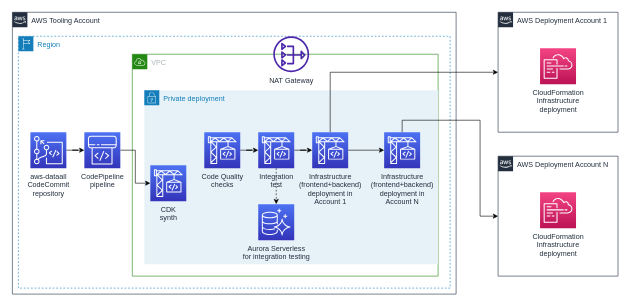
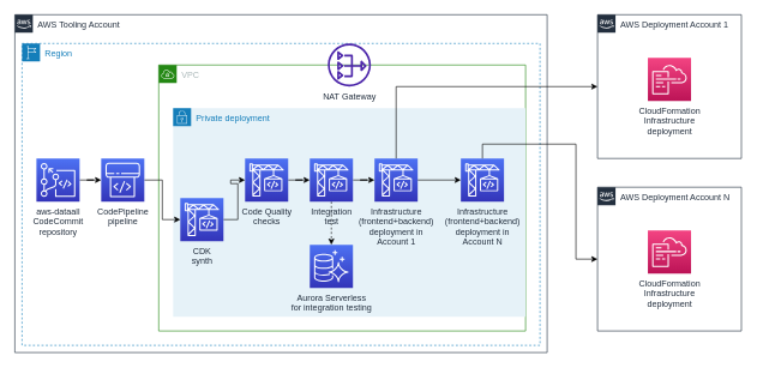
  <mxCell id="0" />
  <mxCell id="1" parent="0" />
  <mxCell id="2" value="AWS Tooling Account" style="points=[[0,0],[0.25,0],[0.5,0],[0.75,0],[1,0],[1,0.25],[1,0.5],[1,0.75],[1,1],[0.75,1],[0.5,1],[0.25,1],[0,1],[0,0.75],[0,0.5],[0,0.25]];outlineConnect=0;gradientColor=none;html=1;whiteSpace=wrap;fontSize=12;fontStyle=0;container=1;pointerEvents=0;collapsible=0;recursiveResize=0;shape=mxgraph.aws4.group;grIcon=mxgraph.aws4.group_aws_cloud_alt;strokeColor=#232F3E;fillColor=none;verticalAlign=top;align=left;spacingLeft=30;fontColor=#232F3E;dashed=0;" parent="1" vertex="1"><mxGeometry x="20" y="20" width="740" height="470" as="geometry" /></mxCell>
  <mxCell id="3" value="Region" style="points=[[0,0],[0.25,0],[0.5,0],[0.75,0],[1,0],[1,0.25],[1,0.5],[1,0.75],[1,1],[0.75,1],[0.5,1],[0.25,1],[0,1],[0,0.75],[0,0.5],[0,0.25]];outlineConnect=0;gradientColor=none;html=1;whiteSpace=wrap;fontSize=12;fontStyle=0;container=1;pointerEvents=0;collapsible=0;recursiveResize=0;shape=mxgraph.aws4.group;grIcon=mxgraph.aws4.group_region;strokeColor=#147EBA;fillColor=none;verticalAlign=top;align=left;spacingLeft=30;fontColor=#147EBA;dashed=1;" parent="2" vertex="1"><mxGeometry x="10" y="40" width="720" height="420" as="geometry" /></mxCell>
  <mxCell id="4" value="VPC" style="points=[[0,0],[0.25,0],[0.5,0],[0.75,0],[1,0],[1,0.25],[1,0.5],[1,0.75],[1,1],[0.75,1],[0.5,1],[0.25,1],[0,1],[0,0.75],[0,0.5],[0,0.25]];outlineConnect=0;gradientColor=none;html=1;whiteSpace=wrap;fontSize=12;fontStyle=0;container=1;pointerEvents=0;collapsible=0;recursiveResize=0;shape=mxgraph.aws4.group;grIcon=mxgraph.aws4.group_vpc;strokeColor=#248814;fillColor=none;verticalAlign=top;align=left;spacingLeft=30;fontColor=#AAB7B8;dashed=0;" parent="3" vertex="1"><mxGeometry x="190" y="30" width="510" height="370" as="geometry" /></mxCell>
  <mxCell id="5" value="Private deployment" style="points=[[0,0],[0.25,0],[0.5,0],[0.75,0],[1,0],[1,0.25],[1,0.5],[1,0.75],[1,1],[0.75,1],[0.5,1],[0.25,1],[0,1],[0,0.75],[0,0.5],[0,0.25]];outlineConnect=0;gradientColor=none;html=1;whiteSpace=wrap;fontSize=12;fontStyle=0;container=1;pointerEvents=0;collapsible=0;recursiveResize=0;shape=mxgraph.aws4.group;grIcon=mxgraph.aws4.group_security_group;grStroke=0;strokeColor=#147EBA;fillColor=#E6F2F8;verticalAlign=top;align=left;spacingLeft=30;fontColor=#147EBA;dashed=0;" parent="4" vertex="1"><mxGeometry x="20" y="60" width="490" height="290" as="geometry" /></mxCell>
+ <mxCell id="6" style="edgeStyle=orthogonalEdgeStyle;rounded=0;orthogonalLoop=1;jettySize=auto;html=1;entryX=0;entryY=0.5;entryDx=0;entryDy=0;entryPerimeter=0;" edge="1" parent="5" source="7" target="14"><mxGeometry relative="1" as="geometry" /></mxCell>
  <mxCell id="7" value="CDK&lt;br&gt;synth" style="sketch=0;points=[[0,0,0],[0.25,0,0],[0.5,0,0],[0.75,0,0],[1,0,0],[0,1,0],[0.25,1,0],[0.5,1,0],[0.75,1,0],[1,1,0],[0,0.25,0],[0,0.5,0],[0,0.75,0],[1,0.25,0],[1,0.5,0],[1,0.75,0]];outlineConnect=0;fontColor=#232F3E;gradientColor=#4D72F3;gradientDirection=north;fillColor=#3334B9;strokeColor=#ffffff;dashed=0;verticalLabelPosition=bottom;verticalAlign=top;align=center;html=1;fontSize=12;fontStyle=0;aspect=fixed;shape=mxgraph.aws4.resourceIcon;resIcon=mxgraph.aws4.codebuild;" parent="5" vertex="1"><mxGeometry x="10" y="125" width="60" height="60" as="geometry" /></mxCell>
  <mxCell id="8" style="edgeStyle=orthogonalEdgeStyle;rounded=0;orthogonalLoop=1;jettySize=auto;html=1;" edge="1" parent="5" source="9" target="15"><mxGeometry relative="1" as="geometry" /></mxCell>
  <mxCell id="9" value="Infrastructure &lt;br&gt;(frontend+backend)&lt;br&gt;deployment in &lt;br&gt;Account 1" style="sketch=0;points=[[0,0,0],[0.25,0,0],[0.5,0,0],[0.75,0,0],[1,0,0],[0,1,0],[0.25,1,0],[0.5,1,0],[0.75,1,0],[1,1,0],[0,0.25,0],[0,0.5,0],[0,0.75,0],[1,0.25,0],[1,0.5,0],[1,0.75,0]];outlineConnect=0;fontColor=#232F3E;gradientColor=#4D72F3;gradientDirection=north;fillColor=#3334B9;strokeColor=#ffffff;dashed=0;verticalLabelPosition=bottom;verticalAlign=top;align=center;html=1;fontSize=12;fontStyle=0;aspect=fixed;shape=mxgraph.aws4.resourceIcon;resIcon=mxgraph.aws4.codebuild;" vertex="1" parent="5"><mxGeometry x="280" y="70" width="60" height="60" as="geometry" /></mxCell>
  <mxCell id="10" style="edgeStyle=orthogonalEdgeStyle;rounded=0;orthogonalLoop=1;jettySize=auto;html=1;entryX=0;entryY=0.5;entryDx=0;entryDy=0;entryPerimeter=0;" edge="1" parent="5" source="12" target="9"><mxGeometry relative="1" as="geometry" /></mxCell>
  <mxCell id="11" value="" style="edgeStyle=orthogonalEdgeStyle;rounded=0;orthogonalLoop=1;jettySize=auto;html=1;dashed=1;" edge="1" parent="5" source="12" target="16"><mxGeometry relative="1" as="geometry" /></mxCell>
  <mxCell id="12" value="&lt;div&gt;Integration&lt;/div&gt;&lt;div&gt;test&lt;br&gt;&lt;/div&gt;" style="sketch=0;points=[[0,0,0],[0.25,0,0],[0.5,0,0],[0.75,0,0],[1,0,0],[0,1,0],[0.25,1,0],[0.5,1,0],[0.75,1,0],[1,1,0],[0,0.25,0],[0,0.5,0],[0,0.75,0],[1,0.25,0],[1,0.5,0],[1,0.75,0]];outlineConnect=0;fontColor=#232F3E;gradientColor=#4D72F3;gradientDirection=north;fillColor=#3334B9;strokeColor=#ffffff;dashed=0;verticalLabelPosition=bottom;verticalAlign=top;align=center;html=1;fontSize=12;fontStyle=0;aspect=fixed;shape=mxgraph.aws4.resourceIcon;resIcon=mxgraph.aws4.codebuild;" vertex="1" parent="5"><mxGeometry x="190" y="70" width="60" height="60" as="geometry" /></mxCell>
  <mxCell id="13" style="edgeStyle=orthogonalEdgeStyle;rounded=0;orthogonalLoop=1;jettySize=auto;html=1;entryX=0;entryY=0.5;entryDx=0;entryDy=0;entryPerimeter=0;" edge="1" parent="5" source="14" target="12"><mxGeometry relative="1" as="geometry" /></mxCell>
  <mxCell id="14" value="&lt;div&gt;Code Quality&lt;/div&gt;&lt;div&gt;checks&lt;br&gt;&lt;/div&gt;" style="sketch=0;points=[[0,0,0],[0.25,0,0],[0.5,0,0],[0.75,0,0],[1,0,0],[0,1,0],[0.25,1,0],[0.5,1,0],[0.75,1,0],[1,1,0],[0,0.25,0],[0,0.5,0],[0,0.75,0],[1,0.25,0],[1,0.5,0],[1,0.75,0]];outlineConnect=0;fontColor=#232F3E;gradientColor=#4D72F3;gradientDirection=north;fillColor=#3334B9;strokeColor=#ffffff;dashed=0;verticalLabelPosition=bottom;verticalAlign=top;align=center;html=1;fontSize=12;fontStyle=0;aspect=fixed;shape=mxgraph.aws4.resourceIcon;resIcon=mxgraph.aws4.codebuild;" vertex="1" parent="5"><mxGeometry x="100" y="70" width="60" height="60" as="geometry" /></mxCell>
  <mxCell id="15" value="Infrastructure &lt;br&gt;(frontend+backend)&lt;br&gt;deployment in &lt;br&gt;Account N" style="sketch=0;points=[[0,0,0],[0.25,0,0],[0.5,0,0],[0.75,0,0],[1,0,0],[0,1,0],[0.25,1,0],[0.5,1,0],[0.75,1,0],[1,1,0],[0,0.25,0],[0,0.5,0],[0,0.75,0],[1,0.25,0],[1,0.5,0],[1,0.75,0]];outlineConnect=0;fontColor=#232F3E;gradientColor=#4D72F3;gradientDirection=north;fillColor=#3334B9;strokeColor=#ffffff;dashed=0;verticalLabelPosition=bottom;verticalAlign=top;align=center;html=1;fontSize=12;fontStyle=0;aspect=fixed;shape=mxgraph.aws4.resourceIcon;resIcon=mxgraph.aws4.codebuild;" vertex="1" parent="5"><mxGeometry x="400" y="70" width="60" height="60" as="geometry" /></mxCell>
  <mxCell id="16" value="Aurora Serverless&lt;br&gt;for integration testing" style="sketch=0;points=[[0,0,0],[0.25,0,0],[0.5,0,0],[0.75,0,0],[1,0,0],[0,1,0],[0.25,1,0],[0.5,1,0],[0.75,1,0],[1,1,0],[0,0.25,0],[0,0.5,0],[0,0.75,0],[1,0.25,0],[1,0.5,0],[1,0.75,0]];outlineConnect=0;fontColor=#232F3E;gradientColor=#4D72F3;gradientDirection=north;fillColor=#3334B9;strokeColor=#ffffff;dashed=0;verticalLabelPosition=bottom;verticalAlign=top;align=center;html=1;fontSize=12;fontStyle=0;aspect=fixed;shape=mxgraph.aws4.resourceIcon;resIcon=mxgraph.aws4.aurora;" vertex="1" parent="5"><mxGeometry x="190" y="190" width="60" height="60" as="geometry" /></mxCell>
  <mxCell id="17" value="NAT Gateway" style="sketch=0;outlineConnect=0;fontColor=#232F3E;gradientColor=none;fillColor=#4D27AA;strokeColor=none;dashed=0;verticalLabelPosition=bottom;verticalAlign=top;align=center;html=1;fontSize=12;fontStyle=0;aspect=fixed;pointerEvents=1;shape=mxgraph.aws4.nat_gateway;" vertex="1" parent="4"><mxGeometry x="235" y="-30" width="60" height="60" as="geometry" /></mxCell>
  <mxCell id="18" style="edgeStyle=orthogonalEdgeStyle;rounded=0;orthogonalLoop=1;jettySize=auto;html=1;entryX=0;entryY=0.5;entryDx=0;entryDy=0;entryPerimeter=0;" edge="1" parent="3" source="19" target="21"><mxGeometry relative="1" as="geometry" /></mxCell>
  <mxCell id="19" value="aws-dataall&lt;br&gt;CodeCommit &lt;br&gt;repository" style="sketch=0;points=[[0,0,0],[0.25,0,0],[0.5,0,0],[0.75,0,0],[1,0,0],[0,1,0],[0.25,1,0],[0.5,1,0],[0.75,1,0],[1,1,0],[0,0.25,0],[0,0.5,0],[0,0.75,0],[1,0.25,0],[1,0.5,0],[1,0.75,0]];outlineConnect=0;fontColor=#232F3E;gradientColor=#4D72F3;gradientDirection=north;fillColor=#3334B9;strokeColor=#ffffff;dashed=0;verticalLabelPosition=bottom;verticalAlign=top;align=center;html=1;fontSize=12;fontStyle=0;aspect=fixed;shape=mxgraph.aws4.resourceIcon;resIcon=mxgraph.aws4.codecommit;" parent="3" vertex="1"><mxGeometry x="20" y="160" width="60" height="60" as="geometry" /></mxCell>
  <mxCell id="20" style="edgeStyle=orthogonalEdgeStyle;rounded=0;orthogonalLoop=1;jettySize=auto;html=1;" edge="1" parent="3" source="21" target="7"><mxGeometry relative="1" as="geometry" /></mxCell>
  <mxCell id="21" value="CodePipeline &lt;br&gt;pipeline" style="sketch=0;points=[[0,0,0],[0.25,0,0],[0.5,0,0],[0.75,0,0],[1,0,0],[0,1,0],[0.25,1,0],[0.5,1,0],[0.75,1,0],[1,1,0],[0,0.25,0],[0,0.5,0],[0,0.75,0],[1,0.25,0],[1,0.5,0],[1,0.75,0]];outlineConnect=0;fontColor=#232F3E;gradientColor=#4D72F3;gradientDirection=north;fillColor=#3334B9;strokeColor=#ffffff;dashed=0;verticalLabelPosition=bottom;verticalAlign=top;align=center;html=1;fontSize=12;fontStyle=0;aspect=fixed;shape=mxgraph.aws4.resourceIcon;resIcon=mxgraph.aws4.codepipeline;" parent="3" vertex="1"><mxGeometry x="110" y="160" width="60" height="60" as="geometry" /></mxCell>
  <mxCell id="22" value="AWS Deployment Account 1" style="points=[[0,0],[0.25,0],[0.5,0],[0.75,0],[1,0],[1,0.25],[1,0.5],[1,0.75],[1,1],[0.75,1],[0.5,1],[0.25,1],[0,1],[0,0.75],[0,0.5],[0,0.25]];outlineConnect=0;gradientColor=none;html=1;whiteSpace=wrap;fontSize=12;fontStyle=0;container=1;pointerEvents=0;collapsible=0;recursiveResize=0;shape=mxgraph.aws4.group;grIcon=mxgraph.aws4.group_aws_cloud_alt;strokeColor=#232F3E;fillColor=none;verticalAlign=top;align=left;spacingLeft=30;fontColor=#232F3E;dashed=0;" parent="1" vertex="1"><mxGeometry x="830" y="20" width="200" height="200" as="geometry" /></mxCell>
  <mxCell id="23" value="CloudFormation &lt;br&gt;&lt;div&gt;Infrastructure &lt;br&gt;&lt;/div&gt;&lt;div&gt;deployment&lt;/div&gt;" style="sketch=0;points=[[0,0,0],[0.25,0,0],[0.5,0,0],[0.75,0,0],[1,0,0],[0,1,0],[0.25,1,0],[0.5,1,0],[0.75,1,0],[1,1,0],[0,0.25,0],[0,0.5,0],[0,0.75,0],[1,0.25,0],[1,0.5,0],[1,0.75,0]];points=[[0,0,0],[0.25,0,0],[0.5,0,0],[0.75,0,0],[1,0,0],[0,1,0],[0.25,1,0],[0.5,1,0],[0.75,1,0],[1,1,0],[0,0.25,0],[0,0.5,0],[0,0.75,0],[1,0.25,0],[1,0.5,0],[1,0.75,0]];outlineConnect=0;fontColor=#232F3E;gradientColor=#F34482;gradientDirection=north;fillColor=#BC1356;strokeColor=#ffffff;dashed=0;verticalLabelPosition=bottom;verticalAlign=top;align=center;html=1;fontSize=12;fontStyle=0;aspect=fixed;shape=mxgraph.aws4.resourceIcon;resIcon=mxgraph.aws4.cloudformation;" vertex="1" parent="22"><mxGeometry x="70" y="60" width="60" height="60" as="geometry" /></mxCell>
  <mxCell id="24" style="edgeStyle=orthogonalEdgeStyle;rounded=0;orthogonalLoop=1;jettySize=auto;html=1;" edge="1" parent="1" source="9" target="22"><mxGeometry relative="1" as="geometry"><Array as="points"><mxPoint x="550" y="120" /></Array></mxGeometry></mxCell>
  <mxCell id="25" value="AWS Deployment Account N" style="points=[[0,0],[0.25,0],[0.5,0],[0.75,0],[1,0],[1,0.25],[1,0.5],[1,0.75],[1,1],[0.75,1],[0.5,1],[0.25,1],[0,1],[0,0.75],[0,0.5],[0,0.25]];outlineConnect=0;gradientColor=none;html=1;whiteSpace=wrap;fontSize=12;fontStyle=0;container=1;pointerEvents=0;collapsible=0;recursiveResize=0;shape=mxgraph.aws4.group;grIcon=mxgraph.aws4.group_aws_cloud_alt;strokeColor=#232F3E;fillColor=none;verticalAlign=top;align=left;spacingLeft=30;fontColor=#232F3E;dashed=0;" vertex="1" parent="1"><mxGeometry x="830" y="260" width="200" height="200" as="geometry" /></mxCell>
  <mxCell id="26" value="CloudFormation &lt;br&gt;&lt;div&gt;Infrastructure &lt;br&gt;&lt;/div&gt;&lt;div&gt;deployment&lt;/div&gt;" style="sketch=0;points=[[0,0,0],[0.25,0,0],[0.5,0,0],[0.75,0,0],[1,0,0],[0,1,0],[0.25,1,0],[0.5,1,0],[0.75,1,0],[1,1,0],[0,0.25,0],[0,0.5,0],[0,0.75,0],[1,0.25,0],[1,0.5,0],[1,0.75,0]];points=[[0,0,0],[0.25,0,0],[0.5,0,0],[0.75,0,0],[1,0,0],[0,1,0],[0.25,1,0],[0.5,1,0],[0.75,1,0],[1,1,0],[0,0.25,0],[0,0.5,0],[0,0.75,0],[1,0.25,0],[1,0.5,0],[1,0.75,0]];outlineConnect=0;fontColor=#232F3E;gradientColor=#F34482;gradientDirection=north;fillColor=#BC1356;strokeColor=#ffffff;dashed=0;verticalLabelPosition=bottom;verticalAlign=top;align=center;html=1;fontSize=12;fontStyle=0;aspect=fixed;shape=mxgraph.aws4.resourceIcon;resIcon=mxgraph.aws4.cloudformation;" vertex="1" parent="25"><mxGeometry x="70" y="60" width="60" height="60" as="geometry" /></mxCell>
  <mxCell id="27" style="edgeStyle=orthogonalEdgeStyle;rounded=0;orthogonalLoop=1;jettySize=auto;html=1;exitX=0.5;exitY=0;exitDx=0;exitDy=0;exitPerimeter=0;" edge="1" parent="1" source="15" target="25"><mxGeometry relative="1" as="geometry"><Array as="points"><mxPoint x="670" y="200" /><mxPoint x="800" y="200" /><mxPoint x="800" y="360" /></Array></mxGeometry></mxCell>
